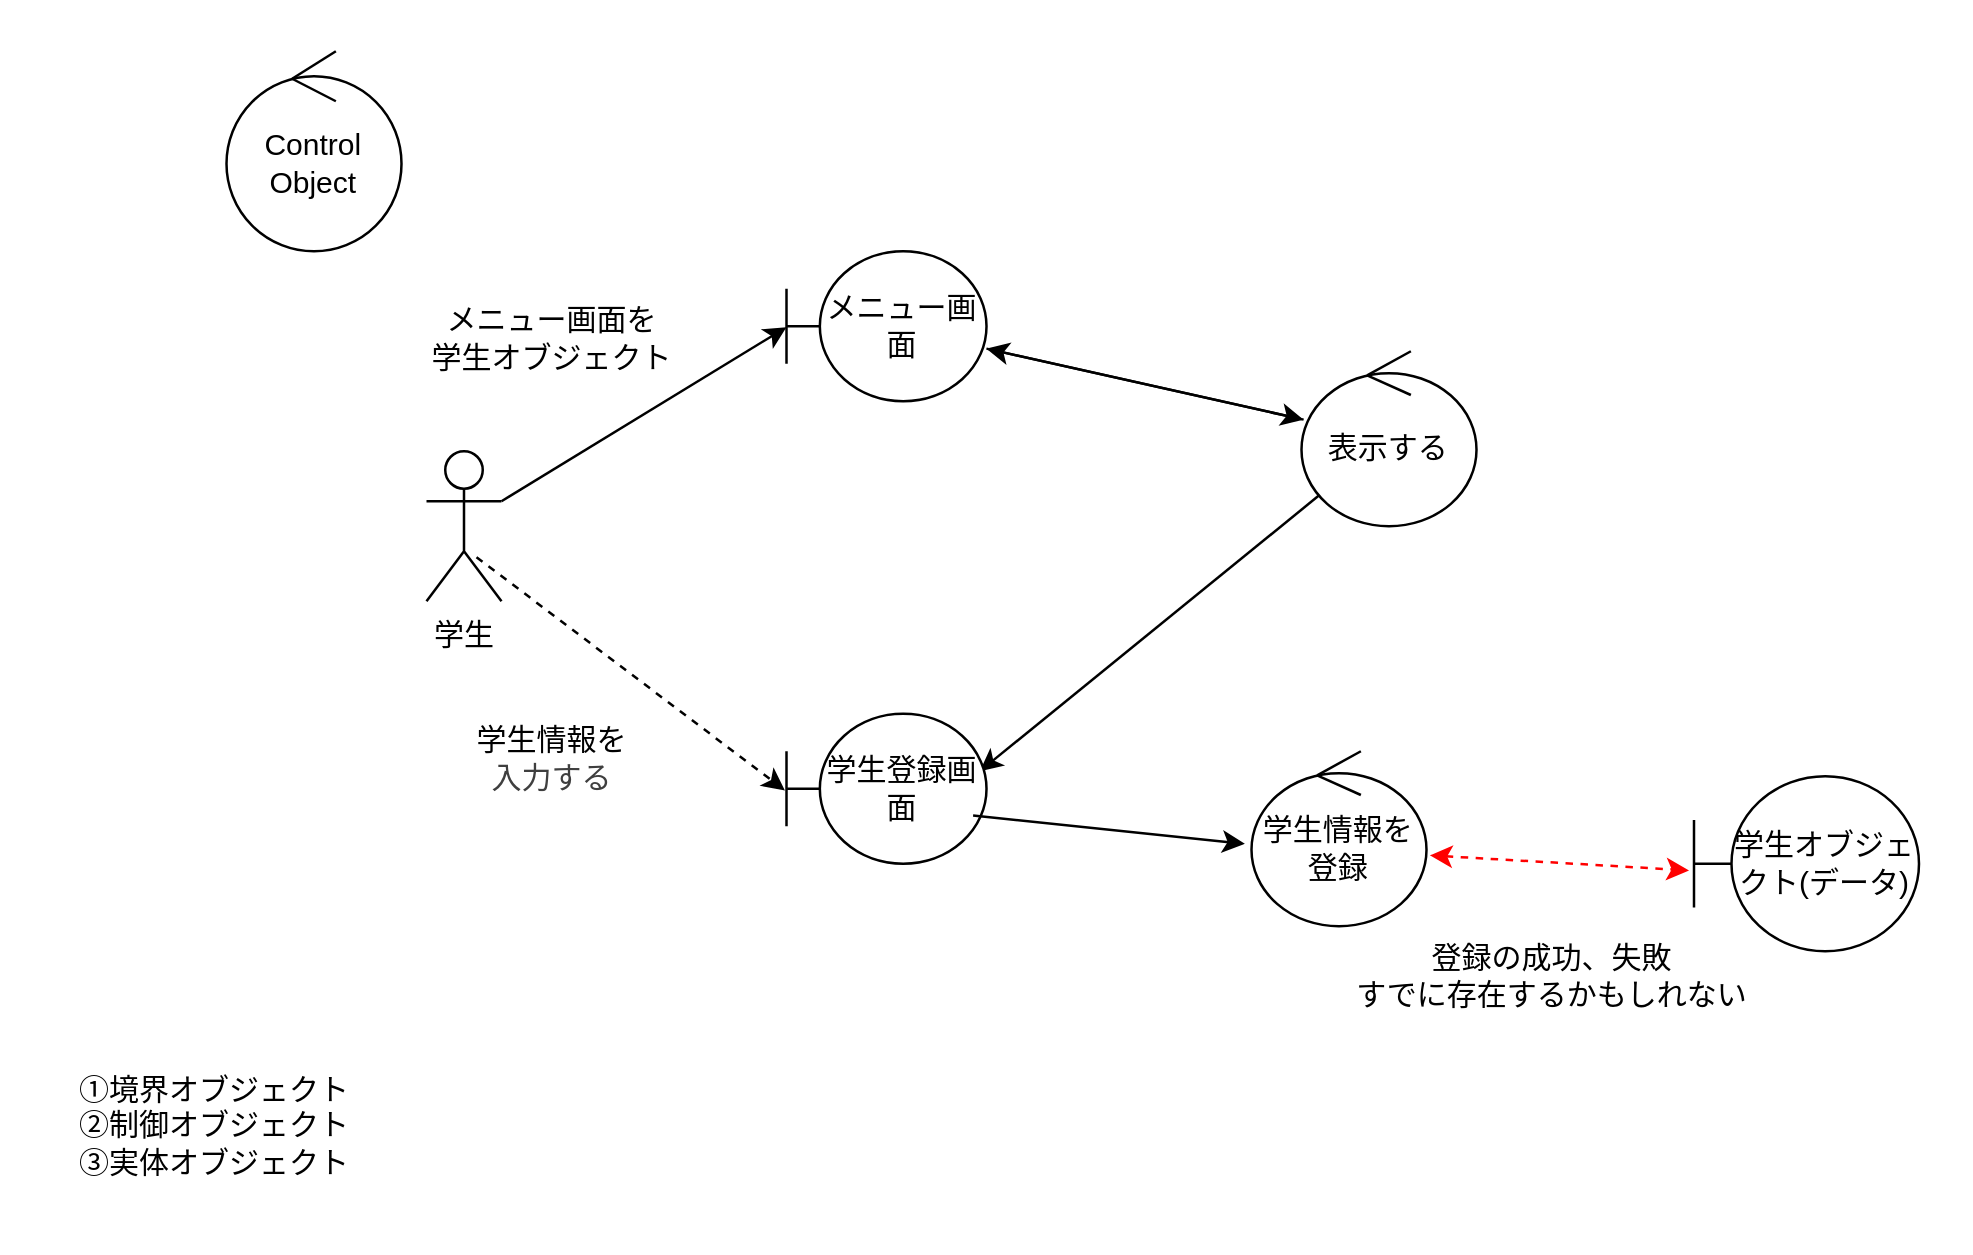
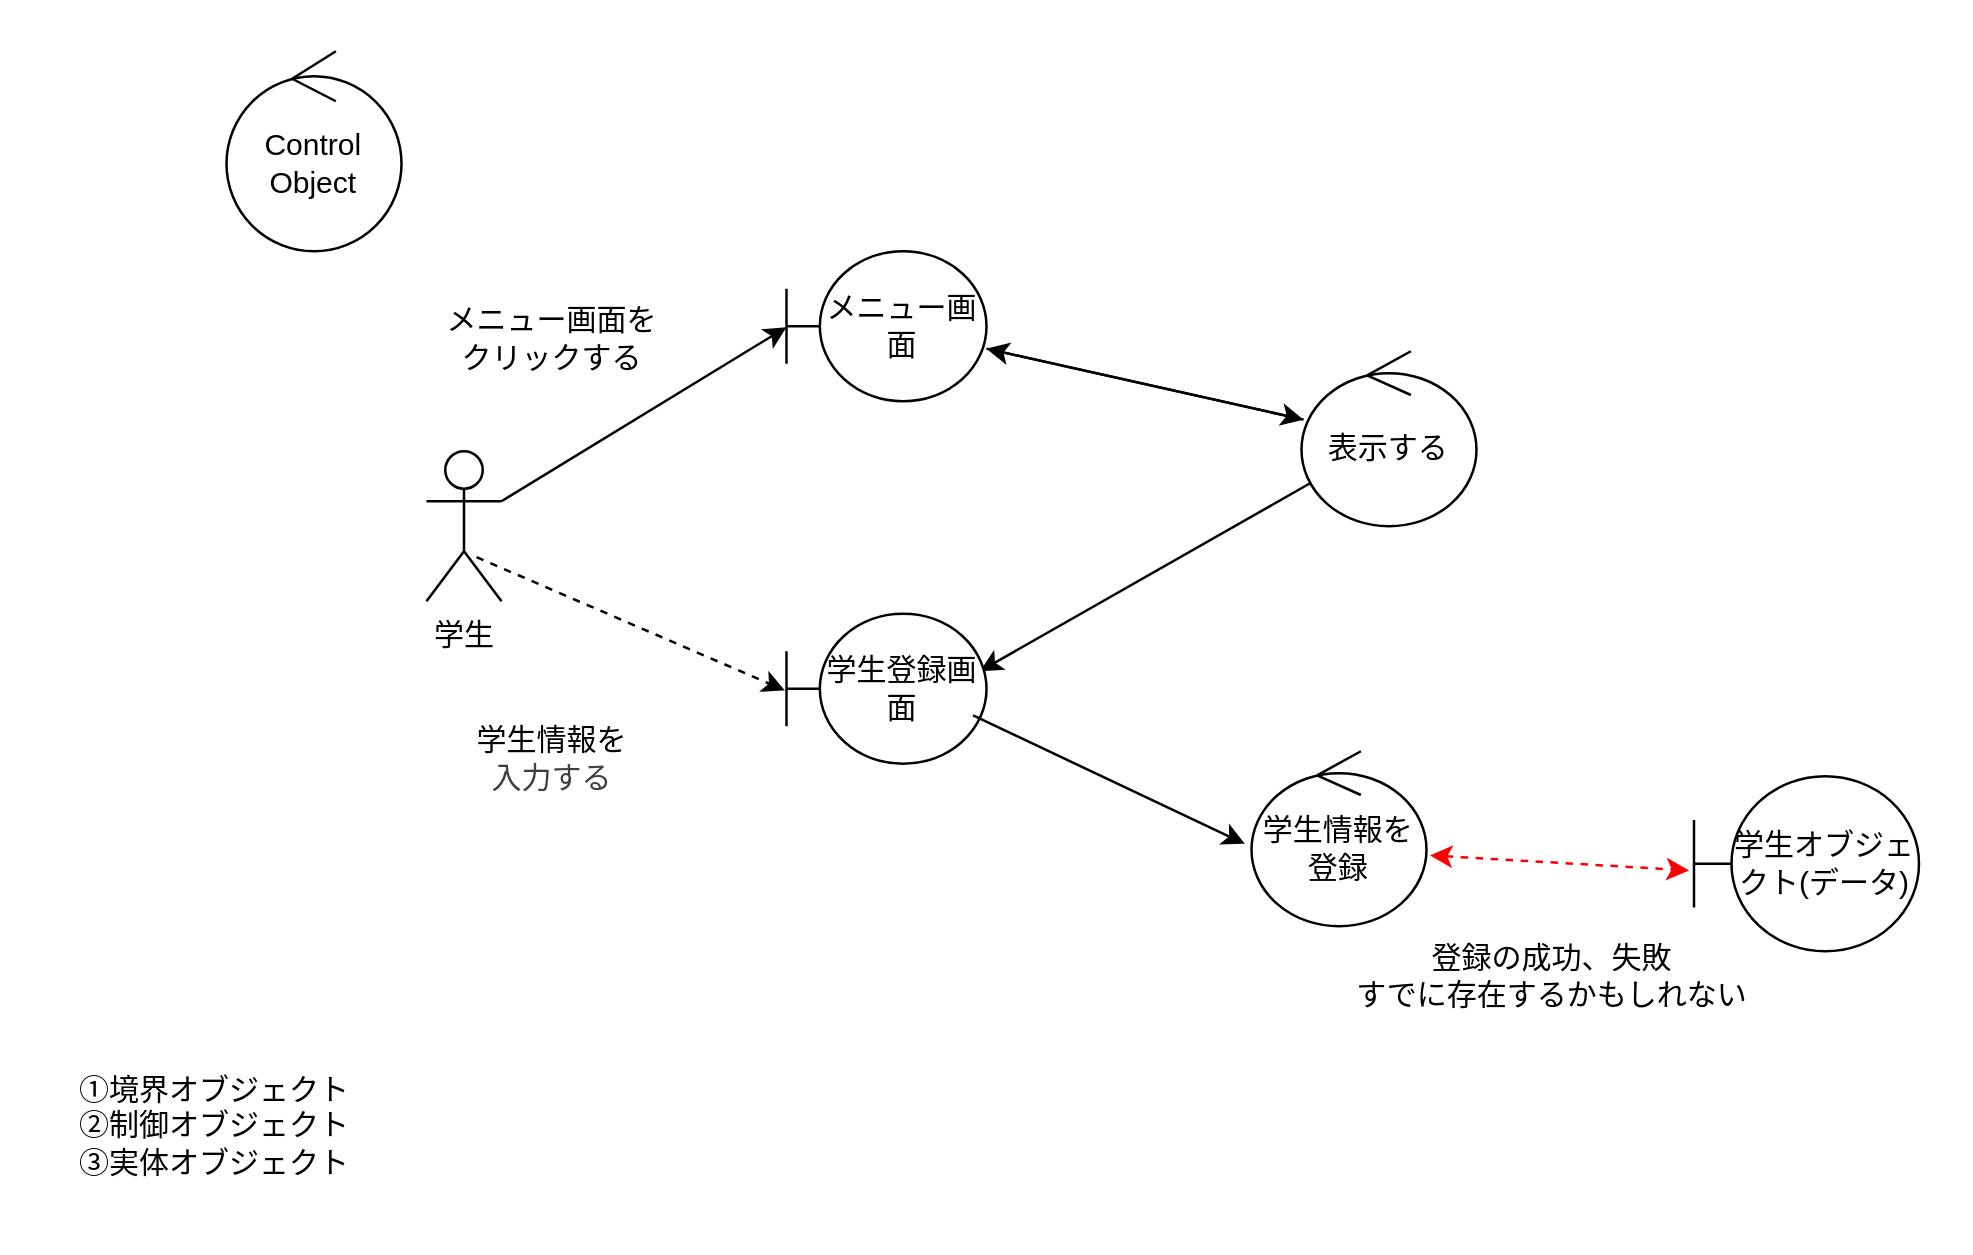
  <mxCell id="0" />
  <mxCell id="1" parent="0" />
  <mxCell id="2" value="学生" style="shape=umlActor;verticalLabelPosition=bottom;verticalAlign=top;html=1;" vertex="1" parent="1"><mxGeometry x="170" y="180" width="30" height="60" as="geometry" /></mxCell>
  <mxCell id="3" value="" style="edgeStyle=none;html=1;" edge="1" parent="1" source="4" target="10"><mxGeometry relative="1" as="geometry" /></mxCell>
  <mxCell id="4" value="メニュー画面" style="shape=umlBoundary;whiteSpace=wrap;html=1;" vertex="1" parent="1"><mxGeometry x="314" y="100" width="80" height="60" as="geometry" /></mxCell>
  <mxCell id="5" style="edgeStyle=none;html=1;exitX=1;exitY=0.333;exitDx=0;exitDy=0;exitPerimeter=0;entryX=0;entryY=0.506;entryDx=0;entryDy=0;entryPerimeter=0;" edge="1" parent="1" source="2" target="4"><mxGeometry relative="1" as="geometry" /></mxCell>
- <mxCell id="6" value="メニュー画面を&lt;div&gt;学生オブジェクト&lt;/div&gt;" style="text;html=1;align=center;verticalAlign=middle;resizable=0;points=[];autosize=1;strokeColor=none;fillColor=none;" vertex="1" parent="1"><mxGeometry x="165" y="115" width="110" height="40" as="geometry" /></mxCell>
+ <mxCell id="6" value="メニュー画面を&lt;div&gt;クリックする&lt;/div&gt;" style="text;html=1;align=center;verticalAlign=middle;resizable=0;points=[];autosize=1;strokeColor=none;fillColor=none;" vertex="1" parent="1"><mxGeometry x="165" y="115" width="110" height="40" as="geometry" /></mxCell>
  <mxCell id="7" value="Control Object" style="ellipse;shape=umlControl;whiteSpace=wrap;html=1;" vertex="1" parent="1"><mxGeometry x="90" width="70" height="80" as="geometry" y="20" /></mxCell>
  <mxCell id="8" value="" style="edgeStyle=none;html=1;" edge="1" parent="1" source="10" target="4"><mxGeometry relative="1" as="geometry" /></mxCell>
  <mxCell id="9" value="" style="edgeStyle=none;html=1;entryX=0.967;entryY=0.383;entryDx=0;entryDy=0;entryPerimeter=0;" edge="1" parent="1" source="10" target="11"><mxGeometry relative="1" as="geometry" /></mxCell>
  <mxCell id="10" value="表示する" style="ellipse;shape=umlControl;whiteSpace=wrap;html=1;" vertex="1" parent="1"><mxGeometry x="520" y="140" width="70" height="70" as="geometry" /></mxCell>
- <mxCell id="11" value="学生登録画面" style="shape=umlBoundary;whiteSpace=wrap;html=1;" vertex="1" parent="1"><mxGeometry x="314" y="285" width="80" height="60" as="geometry" /></mxCell>
+ <mxCell id="11" value="学生登録画面" style="shape=umlBoundary;whiteSpace=wrap;html=1;" vertex="1" parent="1"><mxGeometry x="314" y="245" width="80" height="60" as="geometry" /></mxCell>
  <mxCell id="12" value="学生情報を登録" style="ellipse;shape=umlControl;whiteSpace=wrap;html=1;" vertex="1" parent="1"><mxGeometry x="500" y="300" width="70" height="70" as="geometry" /></mxCell>
  <mxCell id="13" value="学生オブジェクト(データ)" style="shape=umlBoundary;whiteSpace=wrap;html=1;" vertex="1" parent="1"><mxGeometry x="677" y="310" width="90" height="70" as="geometry" /></mxCell>
  <mxCell id="14" value="" style="endArrow=classic;html=1;exitX=0.933;exitY=0.678;exitDx=0;exitDy=0;exitPerimeter=0;entryX=-0.038;entryY=0.529;entryDx=0;entryDy=0;entryPerimeter=0;" edge="1" parent="1" source="11" target="12"><mxGeometry width="50" height="50" relative="1" as="geometry"><mxPoint x="490" y="310" as="sourcePoint" /><mxPoint x="540" y="260" as="targetPoint" /></mxGeometry></mxCell>
  <mxCell id="15" value="" style="endArrow=classic;startArrow=classic;html=1;entryX=-0.022;entryY=0.538;entryDx=0;entryDy=0;entryPerimeter=0;exitX=1.019;exitY=0.595;exitDx=0;exitDy=0;exitPerimeter=0;fillColor=#f8cecc;strokeColor=#FF0000;dashed=1;" edge="1" parent="1" source="12" target="13"><mxGeometry width="50" height="50" relative="1" as="geometry"><mxPoint x="490" y="310" as="sourcePoint" /><mxPoint x="540" y="260" as="targetPoint" /></mxGeometry></mxCell>
  <mxCell id="16" value="" style="endArrow=classic;html=1;entryX=-0.008;entryY=0.511;entryDx=0;entryDy=0;entryPerimeter=0;exitX=0.667;exitY=0.706;exitDx=0;exitDy=0;exitPerimeter=0;dashed=1;" edge="1" parent="1" source="2" target="11"><mxGeometry width="50" height="50" relative="1" as="geometry"><mxPoint x="240" y="310" as="sourcePoint" /><mxPoint x="290" y="260" as="targetPoint" /></mxGeometry></mxCell>
  <mxCell id="17" value="①境界オブジェクト&lt;div&gt;②制御オブジェクト&lt;/div&gt;&lt;div&gt;③実体オブジェクト&lt;/div&gt;" style="text;html=1;align=center;verticalAlign=middle;resizable=0;points=[];autosize=1;strokeColor=none;fillColor=none;" vertex="1" parent="1"><mxGeometry x="20" y="420" width="130" height="60" as="geometry" /></mxCell>
  <mxCell id="18" value="学生情報を&lt;div&gt;&lt;span style=&quot;color: rgb(63, 63, 63); background-color: transparent;&quot;&gt;入力する&lt;/span&gt;&lt;/div&gt;" style="text;html=1;align=center;verticalAlign=middle;resizable=0;points=[];autosize=1;strokeColor=none;fillColor=none;" vertex="1" parent="1"><mxGeometry x="180" y="283" width="80" height="40" as="geometry" /></mxCell>
  <mxCell id="19" value="登録の成功、失敗&lt;div&gt;すでに存在するかもしれない&lt;/div&gt;" style="text;html=1;align=center;verticalAlign=middle;resizable=0;points=[];autosize=1;strokeColor=none;fillColor=none;" vertex="1" parent="1"><mxGeometry x="530" y="370" width="180" height="40" as="geometry" /></mxCell>
